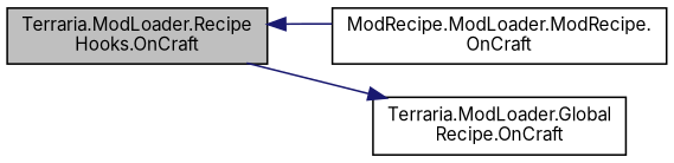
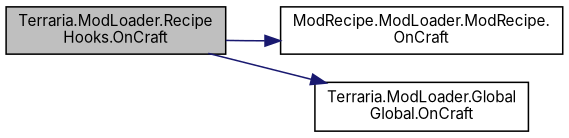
  digraph {
    fontname=Inter
    rankdir=LR
    node [color=black fillcolor=white fontname=Inter fontsize=10 shape=record style=filled]
    edge [color=midnightblue fontname=Inter fontsize=10 labelfontname=Helvetica labelfontsize=10 style=solid]
    n1 [fillcolor=grey75 fontcolor=black height=0.2 label="Terraria.ModLoader.Recipe\lHooks.OnCraft" width=0.4]
    n2 [height=0.2 label="ModRecipe.ModLoader.ModRecipe.\lOnCraft" width=0.4]
-   n3 [height=0.2 label="Terraria.ModLoader.Global\lRecipe.OnCraft" width=0.4]
-   n2 -> n1
+   n3 [height=0.2 label="Terraria.ModLoader.Global\lGlobal.OnCraft" width=0.4]
+   n1 -> n2
    n1 -> n3
  }
